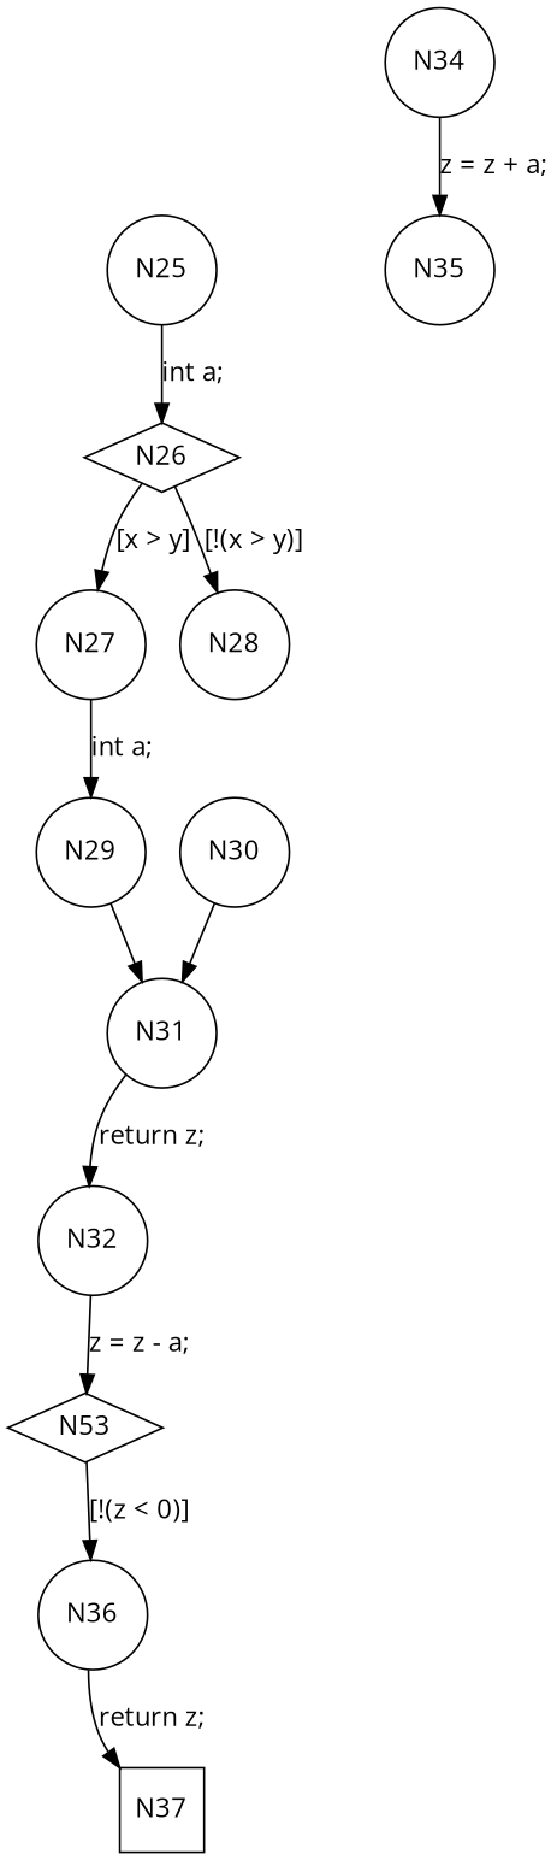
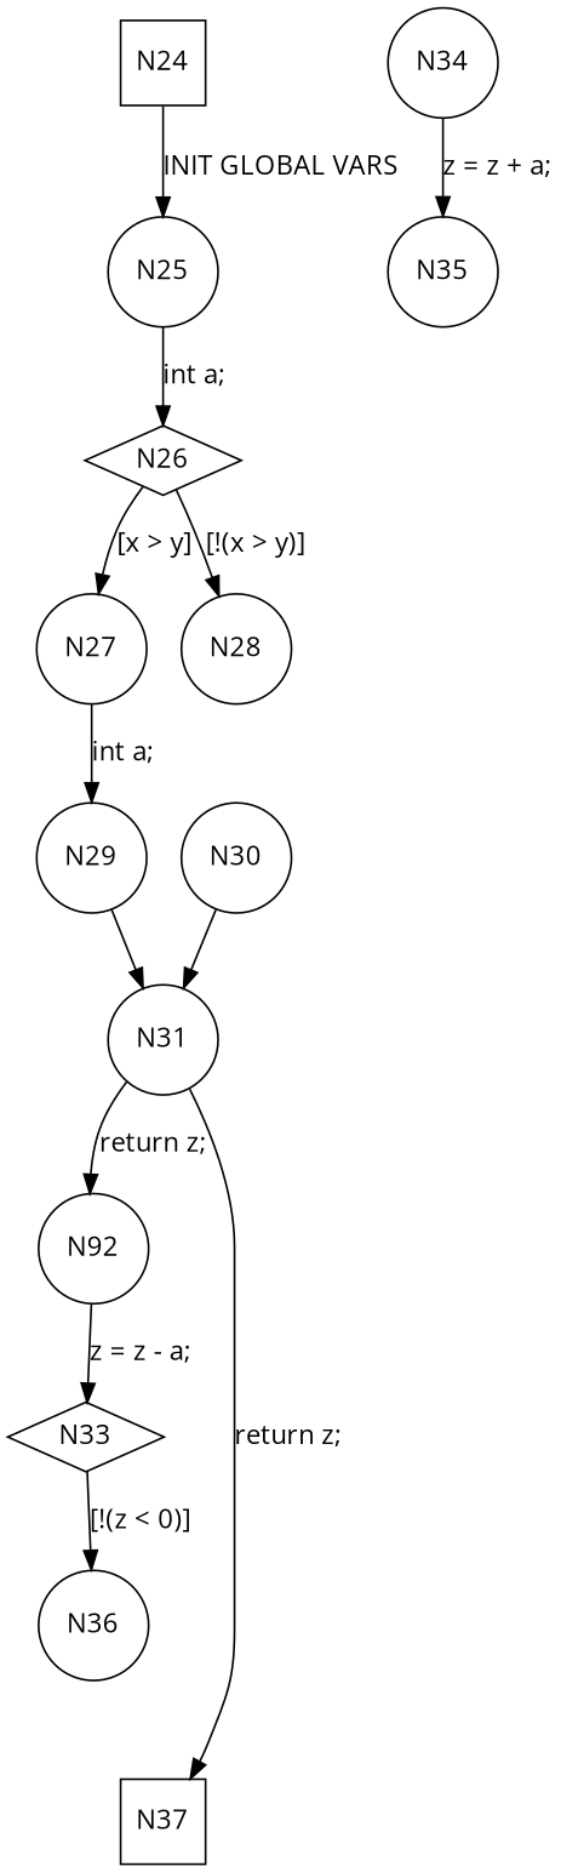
  digraph {
    fontname="Open Sans"
    node [fontname="Open Sans" shape=circle]
    edge [fontname="Open Sans"]
+   n1 [label=N24 shape=square]
    n2 [label=N25]
    n3 [label=N26 shape=diamond]
    n4 [label=N27]
    n5 [label=N28]
    n6 [label=N29]
    n7 [label=N31]
    n8 [label=N30]
-   n9 [label=N32]
-   n10 [label=N53 shape=diamond]
+   n9 [label=N92]
+   n10 [label=N33 shape=diamond]
    n11 [label=N36]
    n12 [label=N34]
    n13 [label=N35]
    n14 [label=N37 shape=square]
+   n1 -> n2 [label="INIT GLOBAL VARS"]
    n2 -> n3 [label="int a;"]
    n3 -> n4 [label="[x > y]"]
    n3 -> n5 [label="[!(x > y)]"]
    n4 -> n6 [label="int a;"]
    n6 -> n7
    n7 -> n9 [label="return z;"]
    n8 -> n7
    n9 -> n10 [label="z = z - a;"]
    n10 -> n11 [label="[!(z < 0)]"]
-   n11 -> n14 [label="return z;"]
+   n7 -> n14 [label="return z;"]
    n12 -> n13 [label="z = z + a;"]
  }
